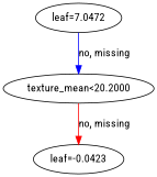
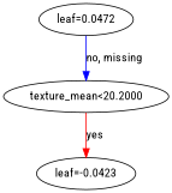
  digraph {
    fontname="Roboto Condensed"
    rankdir=UD
    node [fontname="Roboto Condensed"]
    edge [fontname="Roboto Condensed"]
    n1 [label="texture_mean<20.2000"]
    n2 [label="leaf=-0.0423"]
-   n3 [label="leaf=7.0472"]
-   n1 -> n2 [color="#FF0000" label="no, missing"]
+   n3 [label="leaf=0.0472"]
+   n1 -> n2 [color="#FF0000" label=yes]
    n3 -> n1 [color="#0000FF" label="no, missing"]
  }
